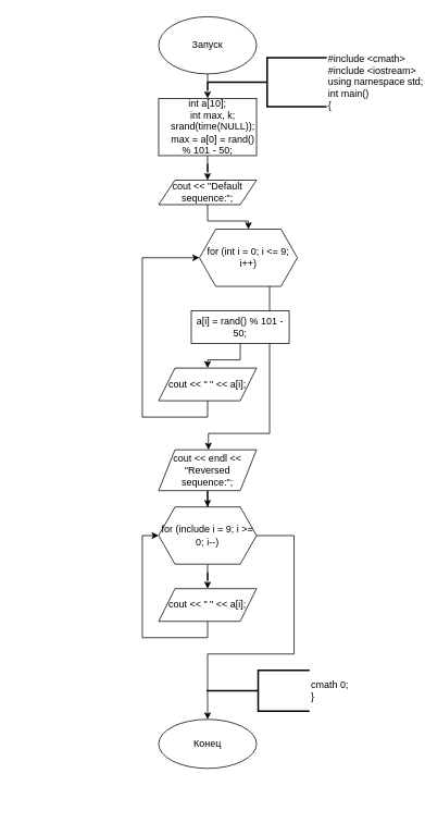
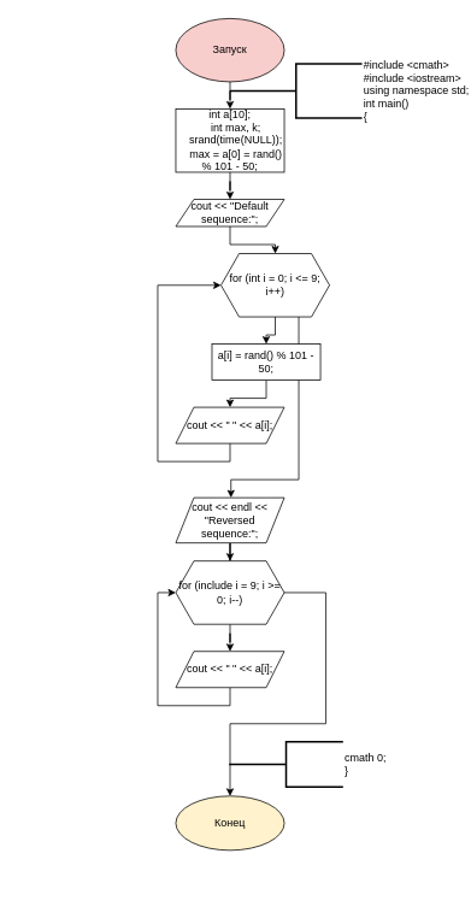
  <mxCell id="0" />
  <mxCell id="1" parent="0" />
  <mxCell id="2" value="" style="edgeStyle=orthogonalEdgeStyle;rounded=0;orthogonalLoop=1;jettySize=auto;html=1;" parent="1" source="3" target="8" edge="1"><mxGeometry relative="1" as="geometry"><mxPoint x="254" y="140" as="targetPoint" /></mxGeometry></mxCell>
- <mxCell id="3" value="Запуск" style="ellipse;whiteSpace=wrap;html=1;" parent="1" vertex="1"><mxGeometry x="194" y="20" width="120" height="70" as="geometry" /></mxCell>
- <mxCell id="4" value="Конец" style="ellipse;whiteSpace=wrap;html=1;" parent="1" vertex="1"><mxGeometry x="194" y="880" width="120" height="60" as="geometry" /></mxCell>
+ <mxCell id="3" value="Запуск" style="ellipse;whiteSpace=wrap;html=1;fillColor=#f8cecc;" parent="1" vertex="1"><mxGeometry x="194" y="20" width="120" height="70" as="geometry" /></mxCell>
+ <mxCell id="4" value="Конец" style="ellipse;whiteSpace=wrap;html=1;fillColor=#fff2cc;" parent="1" vertex="1"><mxGeometry x="194" y="880" width="120" height="60" as="geometry" /></mxCell>
  <mxCell id="5" value="cmath 0;&#10;}" style="strokeWidth=2;html=1;shape=mxgraph.flowchart.annotation_2;align=left;labelPosition=right;pointerEvents=1;" parent="1" vertex="1"><mxGeometry x="253" y="820" width="126" height="50" as="geometry" /></mxCell>
  <mxCell id="6" value="&lt;div&gt;&lt;/div&gt;&lt;div&gt;&lt;/div&gt;&lt;div&gt;#include &amp;lt;cmath&amp;gt;&lt;/div&gt;&lt;span&gt;#include &amp;lt;iostream&amp;gt;&lt;br&gt;&lt;/span&gt;using namespace std;&lt;br&gt;int main()&lt;br&gt;{" style="strokeWidth=2;html=1;shape=mxgraph.flowchart.annotation_2;align=left;labelPosition=right;pointerEvents=1;" parent="1" vertex="1"><mxGeometry x="254" y="70" width="146" height="60" as="geometry" /></mxCell>
  <mxCell id="7" value="" style="edgeStyle=orthogonalEdgeStyle;rounded=0;orthogonalLoop=1;jettySize=auto;html=1;" edge="1" parent="1" source="8" target="10"><mxGeometry relative="1" as="geometry" /></mxCell>
  <mxCell id="8" value="int a[10];&#10;    int max, k;&#10;    srand(time(NULL));&#10;    max = a[0] = rand() % 101 - 50;" style="rounded=0;whiteSpace=wrap;html=1;" vertex="1" parent="1"><mxGeometry x="194" y="120" width="120" height="70" as="geometry" /></mxCell>
  <mxCell id="9" value="" style="edgeStyle=orthogonalEdgeStyle;rounded=0;orthogonalLoop=1;jettySize=auto;html=1;" edge="1" parent="1" source="10" target="13"><mxGeometry relative="1" as="geometry" /></mxCell>
  <mxCell id="10" value="cout &lt;&lt; &quot;Default sequence:&quot;;" style="shape=parallelogram;perimeter=parallelogramPerimeter;whiteSpace=wrap;html=1;fixedSize=1;rounded=0;" vertex="1" parent="1"><mxGeometry x="194" y="220" width="120" height="30" as="geometry" /></mxCell>
+ <mxCell id="11" value="" style="edgeStyle=orthogonalEdgeStyle;rounded=0;orthogonalLoop=1;jettySize=auto;html=1;" edge="1" parent="1" source="13" target="15"><mxGeometry relative="1" as="geometry" /></mxCell>
  <mxCell id="12" style="edgeStyle=orthogonalEdgeStyle;rounded=0;orthogonalLoop=1;jettySize=auto;html=1;exitX=1;exitY=0.5;exitDx=0;exitDy=0;" edge="1" parent="1" source="13" target="20"><mxGeometry relative="1" as="geometry"><mxPoint x="255" y="550" as="targetPoint" /><Array as="points"><mxPoint x="330" y="315" /><mxPoint x="330" y="530" /><mxPoint x="255" y="530" /></Array></mxGeometry></mxCell>
  <mxCell id="13" value="for (int i = 0; i &lt;= 9; i++)" style="shape=hexagon;perimeter=hexagonPerimeter2;whiteSpace=wrap;html=1;fixedSize=1;rounded=0;" vertex="1" parent="1"><mxGeometry x="244" y="280" width="120" height="70" as="geometry" /></mxCell>
  <mxCell id="14" value="" style="edgeStyle=orthogonalEdgeStyle;rounded=0;orthogonalLoop=1;jettySize=auto;html=1;" edge="1" parent="1" source="15" target="17"><mxGeometry relative="1" as="geometry" /></mxCell>
  <mxCell id="15" value="a[i] = rand() % 101 - 50;" style="whiteSpace=wrap;html=1;rounded=0;" vertex="1" parent="1"><mxGeometry x="234" y="380" width="120" height="40" as="geometry" /></mxCell>
  <mxCell id="16" value="" style="edgeStyle=orthogonalEdgeStyle;rounded=0;orthogonalLoop=1;jettySize=auto;html=1;entryX=0;entryY=0.5;entryDx=0;entryDy=0;" edge="1" parent="1" source="17" target="13"><mxGeometry relative="1" as="geometry"><mxPoint x="254" y="520" as="targetPoint" /><Array as="points"><mxPoint x="254" y="510" /><mxPoint x="174" y="510" /><mxPoint x="174" y="315" /></Array></mxGeometry></mxCell>
  <mxCell id="17" value="cout &lt;&lt; &quot; &quot; &lt;&lt; a[i];" style="shape=parallelogram;perimeter=parallelogramPerimeter;whiteSpace=wrap;html=1;fixedSize=1;rounded=0;" vertex="1" parent="1"><mxGeometry x="194" y="450" width="120" height="40" as="geometry" /></mxCell>
  <mxCell id="18" style="edgeStyle=orthogonalEdgeStyle;rounded=0;orthogonalLoop=1;jettySize=auto;html=1;entryX=0;entryY=0.5;entryDx=0;entryDy=0;" edge="1" parent="1"><mxGeometry relative="1" as="geometry"><mxPoint x="194" y="660" as="targetPoint" /><Array as="points"><mxPoint x="400" y="750" /><mxPoint x="400" y="1000" /><mxPoint x="20" y="1000" /><mxPoint x="20" y="660" /></Array></mxGeometry></mxCell>
  <mxCell id="19" value="" style="edgeStyle=orthogonalEdgeStyle;rounded=0;orthogonalLoop=1;jettySize=auto;html=1;" edge="1" parent="1" source="20" target="23"><mxGeometry relative="1" as="geometry" /></mxCell>
  <mxCell id="20" value="cout &lt;&lt; endl &lt;&lt; &quot;Reversed sequence:&quot;;" style="shape=parallelogram;perimeter=parallelogramPerimeter;whiteSpace=wrap;html=1;fixedSize=1;" vertex="1" parent="1"><mxGeometry x="194" y="550" width="120" height="50" as="geometry" /></mxCell>
  <mxCell id="21" value="" style="edgeStyle=orthogonalEdgeStyle;rounded=0;orthogonalLoop=1;jettySize=auto;html=1;" edge="1" parent="1" source="23" target="25"><mxGeometry relative="1" as="geometry"><mxPoint x="254" y="730" as="targetPoint" /></mxGeometry></mxCell>
  <mxCell id="22" style="edgeStyle=orthogonalEdgeStyle;rounded=0;orthogonalLoop=1;jettySize=auto;html=1;" edge="1" parent="1" source="23"><mxGeometry relative="1" as="geometry"><mxPoint x="254" y="880" as="targetPoint" /><Array as="points"><mxPoint x="360" y="655" /><mxPoint x="360" y="800" /><mxPoint x="254" y="800" /></Array></mxGeometry></mxCell>
  <mxCell id="23" value="for (include i = 9; i &gt;= 0; i--)" style="shape=hexagon;perimeter=hexagonPerimeter2;whiteSpace=wrap;html=1;fixedSize=1;" vertex="1" parent="1"><mxGeometry x="194" y="620" width="120" height="70" as="geometry" /></mxCell>
  <mxCell id="24" style="edgeStyle=orthogonalEdgeStyle;rounded=0;orthogonalLoop=1;jettySize=auto;html=1;entryX=0;entryY=0.5;entryDx=0;entryDy=0;" edge="1" parent="1" source="25" target="23"><mxGeometry relative="1" as="geometry"><Array as="points"><mxPoint x="254" y="780" /><mxPoint x="174" y="780" /><mxPoint x="174" y="655" /></Array></mxGeometry></mxCell>
  <mxCell id="25" value="cout &lt;&lt; &quot; &quot; &lt;&lt; a[i];" style="shape=parallelogram;perimeter=parallelogramPerimeter;whiteSpace=wrap;html=1;fixedSize=1;" vertex="1" parent="1"><mxGeometry x="194" y="720" width="120" height="40" as="geometry" /></mxCell>
